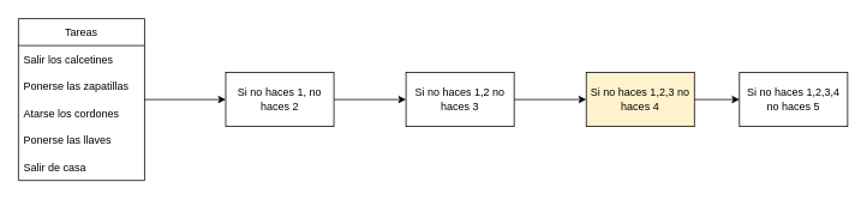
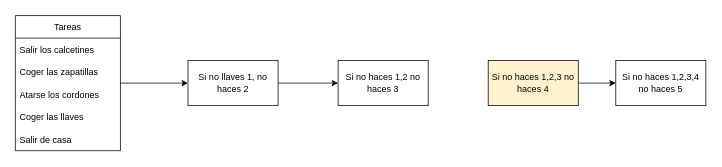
  <mxCell id="0" />
  <mxCell id="1" parent="0" />
  <mxCell id="2" value="" style="edgeStyle=none;html=1;" edge="1" parent="1" source="3" target="10"><mxGeometry relative="1" as="geometry" /></mxCell>
  <mxCell id="3" value="Tareas" style="swimlane;fontStyle=0;childLayout=stackLayout;horizontal=1;startSize=30;horizontalStack=0;resizeParent=1;resizeParentMax=0;resizeLast=0;collapsible=1;marginBottom=0;" vertex="1" parent="1"><mxGeometry x="20" y="20" width="140" height="180" as="geometry" /></mxCell>
  <mxCell id="4" value="Salir los calcetines" style="text;strokeColor=none;fillColor=none;align=left;verticalAlign=middle;spacingLeft=4;spacingRight=4;overflow=hidden;points=[[0,0.5],[1,0.5]];portConstraint=eastwest;rotatable=0;" vertex="1" parent="3"><mxGeometry y="30" width="140" height="30" as="geometry" /></mxCell>
- <mxCell id="5" value="Ponerse las zapatillas" style="text;strokeColor=none;fillColor=none;align=left;verticalAlign=middle;spacingLeft=4;spacingRight=4;overflow=hidden;points=[[0,0.5],[1,0.5]];portConstraint=eastwest;rotatable=0;" vertex="1" parent="3"><mxGeometry y="60" width="140" height="30" as="geometry" /></mxCell>
+ <mxCell id="5" value="Coger las zapatillas" style="text;strokeColor=none;fillColor=none;align=left;verticalAlign=middle;spacingLeft=4;spacingRight=4;overflow=hidden;points=[[0,0.5],[1,0.5]];portConstraint=eastwest;rotatable=0;" vertex="1" parent="3"><mxGeometry y="60" width="140" height="30" as="geometry" /></mxCell>
  <mxCell id="6" value="Atarse los cordones" style="text;strokeColor=none;fillColor=none;align=left;verticalAlign=middle;spacingLeft=4;spacingRight=4;overflow=hidden;points=[[0,0.5],[1,0.5]];portConstraint=eastwest;rotatable=0;" vertex="1" parent="3"><mxGeometry y="90" width="140" height="30" as="geometry" /></mxCell>
- <mxCell id="7" value="Ponerse las llaves" style="text;strokeColor=none;fillColor=none;align=left;verticalAlign=middle;spacingLeft=4;spacingRight=4;overflow=hidden;points=[[0,0.5],[1,0.5]];portConstraint=eastwest;rotatable=0;" vertex="1" parent="3"><mxGeometry y="120" width="140" height="30" as="geometry" /></mxCell>
+ <mxCell id="7" value="Coger las llaves" style="text;strokeColor=none;fillColor=none;align=left;verticalAlign=middle;spacingLeft=4;spacingRight=4;overflow=hidden;points=[[0,0.5],[1,0.5]];portConstraint=eastwest;rotatable=0;" vertex="1" parent="3"><mxGeometry y="120" width="140" height="30" as="geometry" /></mxCell>
  <mxCell id="8" value="Salir de casa" style="text;strokeColor=none;fillColor=none;align=left;verticalAlign=middle;spacingLeft=4;spacingRight=4;overflow=hidden;points=[[0,0.5],[1,0.5]];portConstraint=eastwest;rotatable=0;" vertex="1" parent="3"><mxGeometry y="150" width="140" height="30" as="geometry" /></mxCell>
  <mxCell id="9" value="" style="edgeStyle=none;html=1;" edge="1" parent="1" source="10" target="12"><mxGeometry relative="1" as="geometry" /></mxCell>
- <mxCell id="10" value="Si no haces 1, no haces 2" style="whiteSpace=wrap;html=1;fontStyle=0;startSize=30;" vertex="1" parent="1"><mxGeometry x="250" y="80" width="120" height="60" as="geometry" /></mxCell>
- <mxCell id="11" value="" style="edgeStyle=none;html=1;" edge="1" parent="1" source="12" target="14"><mxGeometry relative="1" as="geometry" /></mxCell>
+ <mxCell id="10" value="Si no llaves 1, no haces 2" style="whiteSpace=wrap;html=1;fontStyle=0;startSize=30;" vertex="1" parent="1"><mxGeometry x="250" y="80" width="120" height="60" as="geometry" /></mxCell>
  <mxCell id="12" value="Si no haces 1,2 no haces 3" style="whiteSpace=wrap;html=1;fontStyle=0;startSize=30;" vertex="1" parent="1"><mxGeometry x="450" y="80" width="120" height="60" as="geometry" /></mxCell>
  <mxCell id="13" value="" style="edgeStyle=none;html=1;" edge="1" parent="1" source="14" target="15"><mxGeometry relative="1" as="geometry" /></mxCell>
  <mxCell id="14" value="Si no haces 1,2,3 no haces 4" style="whiteSpace=wrap;html=1;fontStyle=0;startSize=30;fillColor=#fff2cc;" vertex="1" parent="1"><mxGeometry x="650" y="80" width="120" height="60" as="geometry" /></mxCell>
  <mxCell id="15" value="Si no haces 1,2,3,4 no haces 5" style="whiteSpace=wrap;html=1;fontStyle=0;startSize=30;" vertex="1" parent="1"><mxGeometry x="820" y="80" width="120" height="60" as="geometry" /></mxCell>
